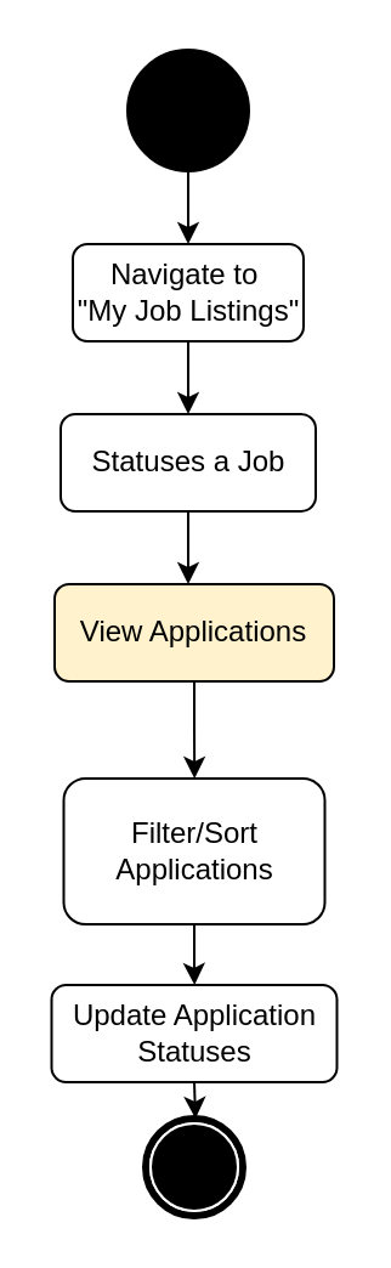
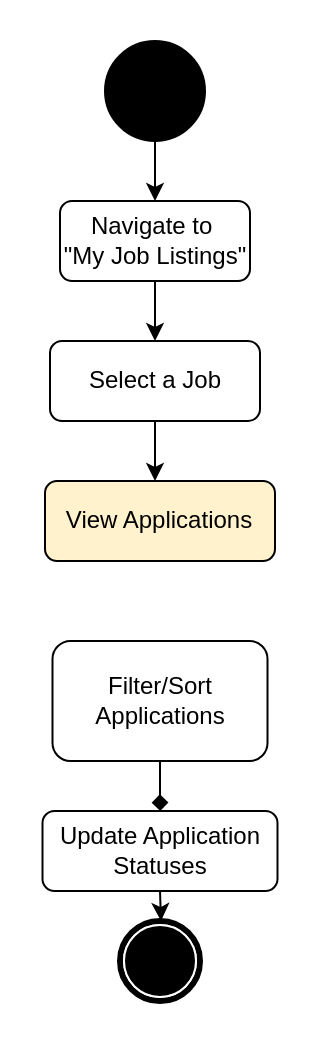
  <mxCell id="0" />
  <mxCell id="1" parent="0" />
  <mxCell id="2" style="edgeStyle=orthogonalEdgeStyle;rounded=0;orthogonalLoop=1;jettySize=auto;html=1;exitX=0.5;exitY=1;exitDx=0;exitDy=0;" edge="1" parent="1" source="3"><mxGeometry relative="1" as="geometry"><mxPoint x="77" y="100" as="targetPoint" /></mxGeometry></mxCell>
  <mxCell id="3" value="" style="ellipse;whiteSpace=wrap;html=1;aspect=fixed;fillColor=#000000;" vertex="1" parent="1"><mxGeometry x="52" y="20" width="50" height="50" as="geometry" /></mxCell>
  <mxCell id="4" style="edgeStyle=orthogonalEdgeStyle;rounded=0;orthogonalLoop=1;jettySize=auto;html=1;exitX=0.5;exitY=1;exitDx=0;exitDy=0;" edge="1" parent="1" source="5"><mxGeometry relative="1" as="geometry"><mxPoint x="77" y="170" as="targetPoint" /></mxGeometry></mxCell>
  <mxCell id="5" value="Navigate to&amp;nbsp;&lt;br&gt;&quot;My Job Listings&quot;" style="rounded=1;whiteSpace=wrap;html=1;" vertex="1" parent="1"><mxGeometry x="29.5" y="100" width="95" height="40" as="geometry" /></mxCell>
  <mxCell id="6" style="edgeStyle=orthogonalEdgeStyle;rounded=0;orthogonalLoop=1;jettySize=auto;html=1;exitX=0.5;exitY=1;exitDx=0;exitDy=0;" edge="1" parent="1" source="7"><mxGeometry relative="1" as="geometry"><mxPoint x="77" y="240" as="targetPoint" /></mxGeometry></mxCell>
- <mxCell id="7" value="Statuses a Job" style="rounded=1;whiteSpace=wrap;html=1;" vertex="1" parent="1"><mxGeometry x="24.5" y="170" width="105" height="40" as="geometry" /></mxCell>
- <mxCell id="8" style="edgeStyle=orthogonalEdgeStyle;rounded=0;orthogonalLoop=1;jettySize=auto;html=1;exitX=0.5;exitY=1;exitDx=0;exitDy=0;" edge="1" parent="1" source="9" target="11"><mxGeometry relative="1" as="geometry"><mxPoint x="80" y="310" as="targetPoint" /></mxGeometry></mxCell>
+ <mxCell id="7" value="Select a Job" style="rounded=1;whiteSpace=wrap;html=1;" vertex="1" parent="1"><mxGeometry x="24.5" y="170" width="105" height="40" as="geometry" /></mxCell>
  <mxCell id="9" value="View Applications" style="rounded=1;whiteSpace=wrap;html=1;fillColor=#fff2cc;" vertex="1" parent="1"><mxGeometry x="22" y="240" width="115" height="40" as="geometry" /></mxCell>
- <mxCell id="10" style="edgeStyle=orthogonalEdgeStyle;rounded=0;orthogonalLoop=1;jettySize=auto;html=1;exitX=0.5;exitY=1;exitDx=0;exitDy=0;" edge="1" parent="1" source="11" target="13"><mxGeometry relative="1" as="geometry"><mxPoint x="80" y="390" as="targetPoint" /></mxGeometry></mxCell>
+ <mxCell id="10" style="edgeStyle=orthogonalEdgeStyle;rounded=0;orthogonalLoop=1;jettySize=auto;html=1;exitX=0.5;exitY=1;exitDx=0;exitDy=0;endArrow=diamond;" edge="1" parent="1" source="11" target="13"><mxGeometry relative="1" as="geometry"><mxPoint x="80" y="390" as="targetPoint" /></mxGeometry></mxCell>
  <mxCell id="11" value="Filter/Sort Applications" style="rounded=1;whiteSpace=wrap;html=1;" vertex="1" parent="1"><mxGeometry x="25.75" y="320" width="107.5" height="60" as="geometry" /></mxCell>
  <mxCell id="12" style="edgeStyle=orthogonalEdgeStyle;rounded=0;orthogonalLoop=1;jettySize=auto;html=1;exitX=0.5;exitY=1;exitDx=0;exitDy=0;" edge="1" parent="1" source="13"><mxGeometry relative="1" as="geometry"><mxPoint x="80" y="460" as="targetPoint" /></mxGeometry></mxCell>
  <mxCell id="13" value="Update Application Statuses" style="rounded=1;whiteSpace=wrap;html=1;" vertex="1" parent="1"><mxGeometry x="20.75" y="405" width="117.5" height="40" as="geometry" /></mxCell>
  <mxCell id="14" value="" style="points=[[0.145,0.145,0],[0.5,0,0],[0.855,0.145,0],[1,0.5,0],[0.855,0.855,0],[0.5,1,0],[0.145,0.855,0],[0,0.5,0]];shape=mxgraph.bpmn.event;html=1;verticalLabelPosition=bottom;labelBackgroundColor=#ffffff;verticalAlign=top;align=center;perimeter=ellipsePerimeter;outlineConnect=0;aspect=fixed;outline=end;symbol=terminate;" vertex="1" parent="1"><mxGeometry x="59.5" y="460" width="40" height="40" as="geometry" /></mxCell>
